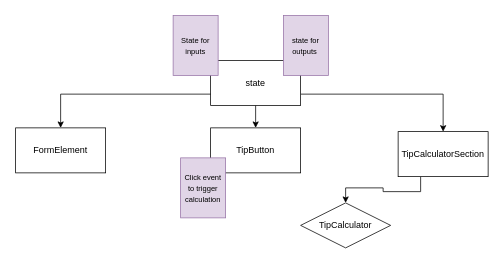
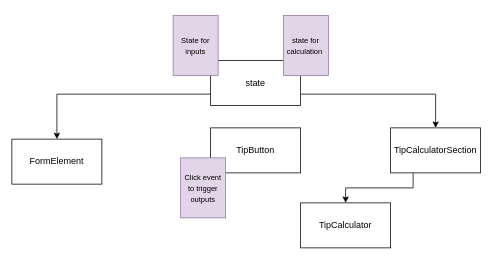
  <mxCell id="0" />
  <mxCell id="1" parent="0" />
  <mxCell id="2" style="edgeStyle=orthogonalEdgeStyle;rounded=0;orthogonalLoop=1;jettySize=auto;html=1;exitX=1;exitY=0.75;exitDx=0;exitDy=0;entryX=0.5;entryY=0;entryDx=0;entryDy=0;" edge="1" parent="1" source="4" target="6"><mxGeometry relative="1" as="geometry" /></mxCell>
- <mxCell id="3" style="edgeStyle=orthogonalEdgeStyle;rounded=0;orthogonalLoop=1;jettySize=auto;html=1;exitX=0.5;exitY=1;exitDx=0;exitDy=0;entryX=0.5;entryY=0;entryDx=0;entryDy=0;" edge="1" parent="1" source="4" target="7"><mxGeometry relative="1" as="geometry" /></mxCell>
  <mxCell id="4" value="state" style="rounded=0;whiteSpace=wrap;html=1;" vertex="1" parent="1"><mxGeometry x="280" y="80" width="120" height="60" as="geometry" /></mxCell>
  <mxCell id="5" style="edgeStyle=orthogonalEdgeStyle;rounded=0;orthogonalLoop=1;jettySize=auto;html=1;exitX=0.25;exitY=1;exitDx=0;exitDy=0;entryX=0.5;entryY=0;entryDx=0;entryDy=0;" edge="1" parent="1" source="6" target="10"><mxGeometry relative="1" as="geometry" /></mxCell>
- <mxCell id="6" value="TipCalculatorSection" style="rounded=0;whiteSpace=wrap;html=1;" vertex="1" parent="1"><mxGeometry x="530" y="175" width="120" height="60" as="geometry" /></mxCell>
+ <mxCell id="6" value="TipCalculatorSection" style="rounded=0;whiteSpace=wrap;html=1;" vertex="1" parent="1"><mxGeometry x="520" y="170" width="120" height="60" as="geometry" /></mxCell>
  <mxCell id="7" value="TipButton" style="rounded=0;whiteSpace=wrap;html=1;" vertex="1" parent="1"><mxGeometry x="280" y="170" width="120" height="60" as="geometry" /></mxCell>
- <mxCell id="8" value="FormElement" style="rounded=0;whiteSpace=wrap;html=1;" vertex="1" parent="1"><mxGeometry x="20" y="170" width="120" height="60" as="geometry" /></mxCell>
+ <mxCell id="8" value="FormElement" style="rounded=0;whiteSpace=wrap;html=1;" vertex="1" parent="1"><mxGeometry x="15" y="185" width="120" height="60" as="geometry" /></mxCell>
  <mxCell id="9" style="edgeStyle=orthogonalEdgeStyle;rounded=0;orthogonalLoop=1;jettySize=auto;html=1;exitX=0;exitY=0.75;exitDx=0;exitDy=0;entryX=0.5;entryY=0;entryDx=0;entryDy=0;" edge="1" parent="1" source="4" target="8"><mxGeometry relative="1" as="geometry" /></mxCell>
- <mxCell id="10" value="TipCalculator" style="rhombus;whiteSpace=wrap;html=1;" vertex="1" parent="1"><mxGeometry x="400" y="270" width="120" height="60" as="geometry" /></mxCell>
- <mxCell id="11" value="&lt;font style=&quot;font-size: 10px;&quot;&gt;Click event to trigger calculation&lt;/font&gt;" style="text;html=1;align=center;verticalAlign=middle;whiteSpace=wrap;rounded=0;fillColor=#e1d5e7;strokeColor=#9673a6;" vertex="1" parent="1"><mxGeometry x="240" y="210" width="60" height="80" as="geometry" /></mxCell>
+ <mxCell id="10" value="TipCalculator" style="rounded=0;whiteSpace=wrap;html=1;" vertex="1" parent="1"><mxGeometry x="400" y="270" width="120" height="60" as="geometry" /></mxCell>
+ <mxCell id="11" value="&lt;font style=&quot;font-size: 10px;&quot;&gt;Click event to trigger outputs&lt;/font&gt;" style="text;html=1;align=center;verticalAlign=middle;whiteSpace=wrap;rounded=0;fillColor=#e1d5e7;strokeColor=#9673a6;" vertex="1" parent="1"><mxGeometry x="240" y="210" width="60" height="80" as="geometry" /></mxCell>
  <mxCell id="12" value="&lt;font style=&quot;font-size: 10px;&quot;&gt;State for inputs&lt;/font&gt;" style="text;html=1;align=center;verticalAlign=middle;whiteSpace=wrap;rounded=0;fillColor=#e1d5e7;strokeColor=#9673a6;" vertex="1" parent="1"><mxGeometry x="230" y="20" width="60" height="80" as="geometry" /></mxCell>
- <mxCell id="13" value="&lt;font style=&quot;font-size: 10px;&quot;&gt;state for outputs&amp;nbsp;&lt;/font&gt;" style="text;html=1;align=center;verticalAlign=middle;whiteSpace=wrap;rounded=0;fillColor=#e1d5e7;strokeColor=#9673a6;" vertex="1" parent="1"><mxGeometry x="377" y="20" width="60" height="80" as="geometry" /></mxCell>
+ <mxCell id="13" value="&lt;font style=&quot;font-size: 10px;&quot;&gt;state for calculation&amp;nbsp;&lt;/font&gt;" style="text;html=1;align=center;verticalAlign=middle;whiteSpace=wrap;rounded=0;fillColor=#e1d5e7;strokeColor=#9673a6;" vertex="1" parent="1"><mxGeometry x="377" y="20" width="60" height="80" as="geometry" /></mxCell>
